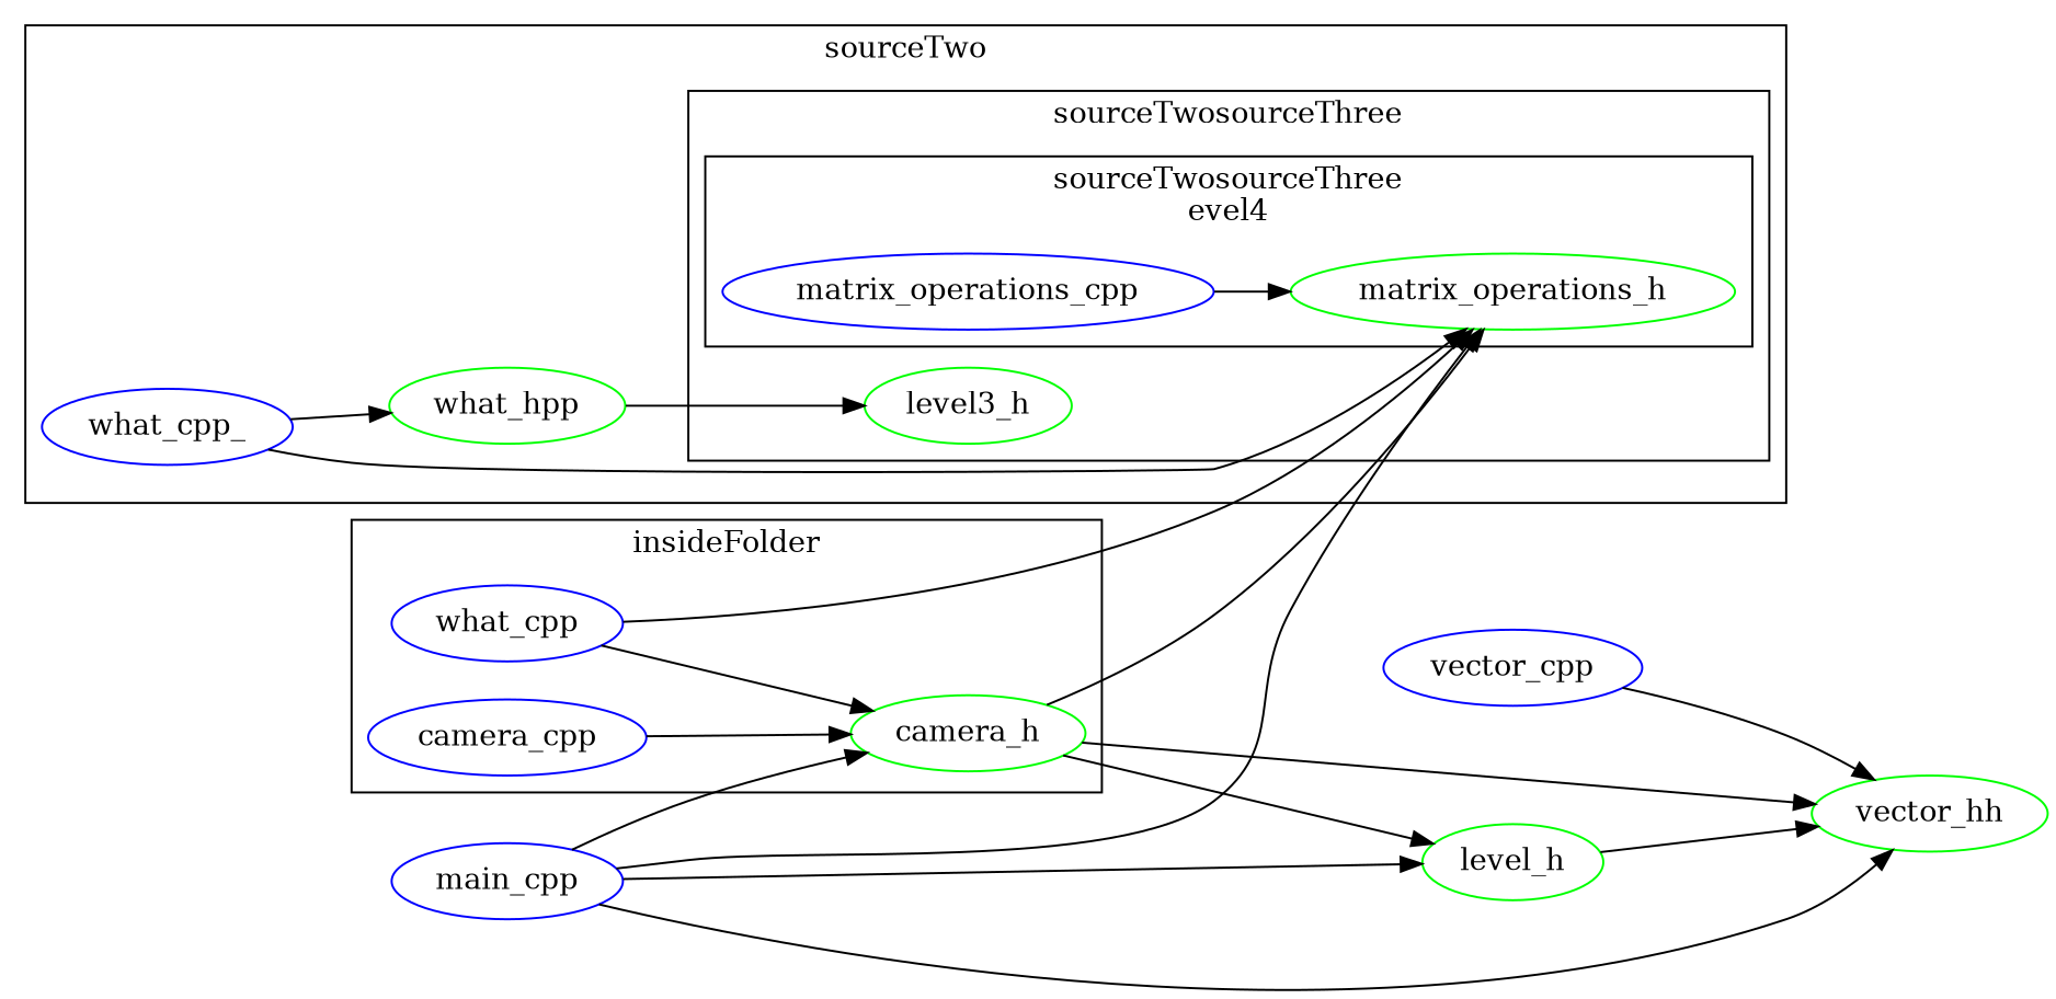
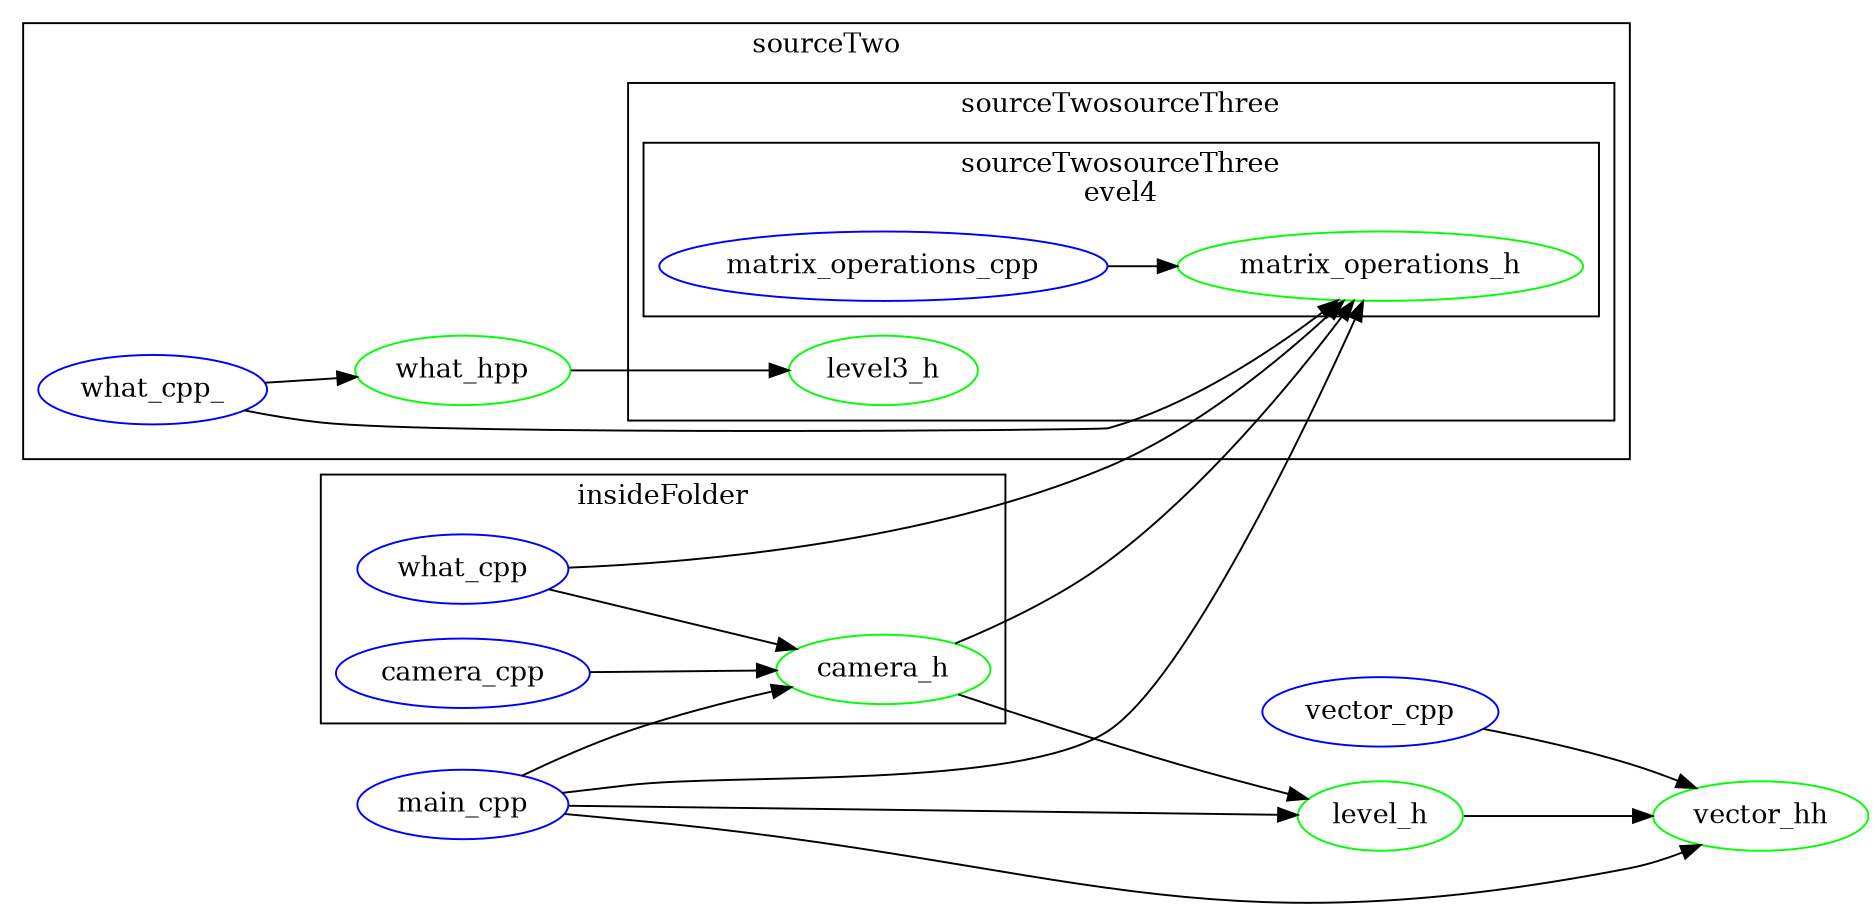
  digraph {
    rankdir=LR
    node [color=blue]
    camera_cpp
    camera_h [color=green]
    what_cpp
    matrix_operations_cpp
    matrix_operations_h [color=green]
    level3_h [color=green]
    what_cpp_
    what_hpp [color=green]
    n9 [color=green label=level_h]
    vector_hh [color=green]
    main_cpp
    vector_cpp
    subgraph cluster_1 {
      label="\insideFolder"
      camera_cpp
      camera_h
      what_cpp
    }
    subgraph cluster_2 {
      label="\sourceTwo"
      what_cpp_
      what_hpp
      subgraph cluster_3 {
        label="\sourceTwo\sourceThree"
        level3_h
        subgraph cluster_4 {
          label="\sourceTwo\sourceThree\level4"
          matrix_operations_cpp
          matrix_operations_h
        }
      }
    }
    camera_cpp -> camera_h
    camera_h -> matrix_operations_h
    camera_h -> n9
-   camera_h -> vector_hh
    what_cpp -> camera_h
    what_cpp -> matrix_operations_h
    matrix_operations_cpp -> matrix_operations_h
    what_cpp_ -> matrix_operations_h
    what_cpp_ -> what_hpp
    what_hpp -> level3_h
    n9 -> vector_hh
    main_cpp -> camera_h
    main_cpp -> matrix_operations_h
    main_cpp -> n9
    main_cpp -> vector_hh
    vector_cpp -> vector_hh
  }
